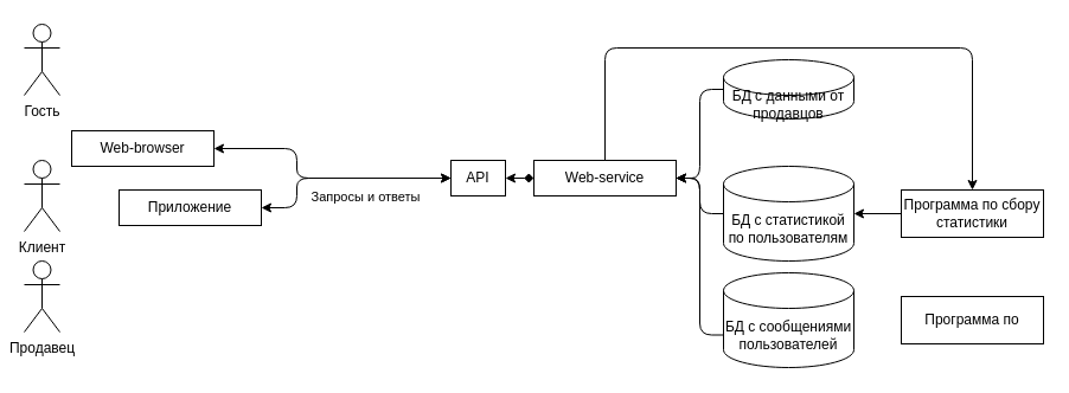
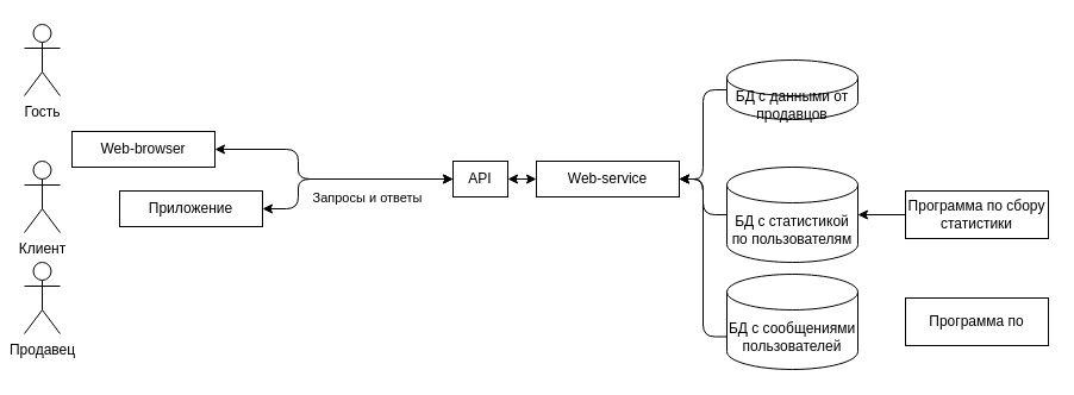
  <mxCell id="0" />
  <mxCell id="1" parent="0" />
  <mxCell id="2" value="Гость" style="shape=umlActor;verticalLabelPosition=bottom;verticalAlign=top;html=1;outlineConnect=0;" vertex="1" parent="1"><mxGeometry x="20" y="20" width="30" height="60" as="geometry" /></mxCell>
  <mxCell id="3" value="Клиент" style="shape=umlActor;verticalLabelPosition=bottom;verticalAlign=top;html=1;outlineConnect=0;" vertex="1" parent="1"><mxGeometry x="20" y="135" width="30" height="60" as="geometry" /></mxCell>
  <mxCell id="4" value="Продавец" style="shape=umlActor;verticalLabelPosition=bottom;verticalAlign=top;html=1;outlineConnect=0;" vertex="1" parent="1"><mxGeometry x="20" y="220" width="30" height="60" as="geometry" /></mxCell>
  <mxCell id="5" value="Web-browser" style="rounded=0;whiteSpace=wrap;html=1;" vertex="1" parent="1"><mxGeometry x="60" y="110" width="120" height="30" as="geometry" /></mxCell>
  <mxCell id="6" value="Приложение" style="rounded=0;whiteSpace=wrap;html=1;" vertex="1" parent="1"><mxGeometry x="100" y="160" width="120" height="30" as="geometry" /></mxCell>
- <mxCell id="7" style="edgeStyle=orthogonalEdgeStyle;rounded=1;orthogonalLoop=1;jettySize=auto;html=1;exitX=0.5;exitY=0;exitDx=0;exitDy=0;entryX=0.5;entryY=0;entryDx=0;entryDy=0;" edge="1" parent="1" source="8" target="20"><mxGeometry relative="1" as="geometry"><Array as="points"><mxPoint x="510" y="40" /><mxPoint x="820" y="40" /></Array></mxGeometry></mxCell>
  <mxCell id="8" value="Web-service" style="rounded=0;whiteSpace=wrap;html=1;" vertex="1" parent="1"><mxGeometry x="450" y="135" width="120" height="30" as="geometry" /></mxCell>
  <mxCell id="9" value="API" style="rounded=0;whiteSpace=wrap;html=1;" vertex="1" parent="1"><mxGeometry x="380" y="135" width="46" height="30" as="geometry" /></mxCell>
  <mxCell id="10" value="" style="endArrow=classic;startArrow=classic;html=1;rounded=1;entryX=0;entryY=0.5;entryDx=0;entryDy=0;exitX=1;exitY=0.5;exitDx=0;exitDy=0;edgeStyle=orthogonalEdgeStyle;" edge="1" parent="1" source="5" target="9"><mxGeometry width="50" height="50" relative="1" as="geometry"><mxPoint x="250" y="100" as="sourcePoint" /><mxPoint x="300" y="50" as="targetPoint" /><Array as="points"><mxPoint x="250" y="125" /><mxPoint x="250" y="150" /></Array></mxGeometry></mxCell>
  <mxCell id="11" value="" style="endArrow=classic;startArrow=classic;html=1;rounded=1;exitX=1;exitY=0.5;exitDx=0;exitDy=0;entryX=0;entryY=0.5;entryDx=0;entryDy=0;edgeStyle=orthogonalEdgeStyle;" edge="1" parent="1" source="6" target="9"><mxGeometry width="50" height="50" relative="1" as="geometry"><mxPoint x="250" y="100" as="sourcePoint" /><mxPoint x="270" y="140" as="targetPoint" /><Array as="points"><mxPoint x="250" y="175" /><mxPoint x="250" y="150" /></Array></mxGeometry></mxCell>
  <mxCell id="12" value="Запросы и ответы" style="edgeLabel;html=1;align=center;verticalAlign=middle;resizable=0;points=[];" vertex="1" connectable="0" parent="11"><mxGeometry x="0.554" y="1" relative="1" as="geometry"><mxPoint x="-32" y="16" as="offset" /></mxGeometry></mxCell>
- <mxCell id="13" value="" style="endArrow=diamond;startArrow=classic;html=1;rounded=1;entryX=0;entryY=0.5;entryDx=0;entryDy=0;exitX=1;exitY=0.5;exitDx=0;exitDy=0;edgeStyle=orthogonalEdgeStyle;" edge="1" parent="1" source="9" target="8"><mxGeometry width="50" height="50" relative="1" as="geometry"><mxPoint x="346" y="195" as="sourcePoint" /><mxPoint x="396" y="145" as="targetPoint" /></mxGeometry></mxCell>
+ <mxCell id="13" value="" style="endArrow=classic;startArrow=classic;html=1;rounded=1;entryX=0;entryY=0.5;entryDx=0;entryDy=0;exitX=1;exitY=0.5;exitDx=0;exitDy=0;edgeStyle=orthogonalEdgeStyle;" edge="1" parent="1" source="9" target="8"><mxGeometry width="50" height="50" relative="1" as="geometry"><mxPoint x="346" y="195" as="sourcePoint" /><mxPoint x="396" y="145" as="targetPoint" /></mxGeometry></mxCell>
  <mxCell id="14" value="БД с данными от продавцов" style="shape=cylinder3;whiteSpace=wrap;html=1;boundedLbl=1;backgroundOutline=1;size=15;" vertex="1" parent="1"><mxGeometry x="610" y="50" width="110" height="50" as="geometry" /></mxCell>
  <mxCell id="15" value="БД с статистикой по пользователям" style="shape=cylinder3;whiteSpace=wrap;html=1;boundedLbl=1;backgroundOutline=1;size=15;" vertex="1" parent="1"><mxGeometry x="610" y="140" width="110" height="80" as="geometry" /></mxCell>
  <mxCell id="16" value="БД с сообщениями пользователей" style="shape=cylinder3;whiteSpace=wrap;html=1;boundedLbl=1;backgroundOutline=1;size=15;" vertex="1" parent="1"><mxGeometry x="610" y="230" width="110" height="80" as="geometry" /></mxCell>
  <mxCell id="17" value="" style="endArrow=classic;html=1;rounded=1;exitX=0;exitY=0.5;exitDx=0;exitDy=0;exitPerimeter=0;entryX=1;entryY=0.5;entryDx=0;entryDy=0;edgeStyle=orthogonalEdgeStyle;" edge="1" parent="1" source="14" target="8"><mxGeometry width="50" height="50" relative="1" as="geometry"><mxPoint x="430" y="230" as="sourcePoint" /><mxPoint x="480" y="180" as="targetPoint" /></mxGeometry></mxCell>
  <mxCell id="18" value="" style="endArrow=classic;html=1;rounded=1;exitX=0;exitY=0.5;exitDx=0;exitDy=0;exitPerimeter=0;entryX=1;entryY=0.5;entryDx=0;entryDy=0;edgeStyle=orthogonalEdgeStyle;" edge="1" parent="1" source="15" target="8"><mxGeometry width="50" height="50" relative="1" as="geometry"><mxPoint x="620" y="100" as="sourcePoint" /><mxPoint x="580" y="160" as="targetPoint" /></mxGeometry></mxCell>
  <mxCell id="19" value="" style="endArrow=open;html=1;rounded=1;exitX=0;exitY=0;exitDx=0;exitDy=52.5;exitPerimeter=0;entryX=1;entryY=0.5;entryDx=0;entryDy=0;edgeStyle=orthogonalEdgeStyle;" edge="1" parent="1" source="16" target="8"><mxGeometry width="50" height="50" relative="1" as="geometry"><mxPoint x="610" y="210" as="sourcePoint" /><mxPoint x="570" y="180" as="targetPoint" /><Array as="points"><mxPoint x="590" y="282" /><mxPoint x="590" y="150" /></Array></mxGeometry></mxCell>
  <mxCell id="20" value="Программа по сбору статистики" style="rounded=0;whiteSpace=wrap;html=1;" vertex="1" parent="1"><mxGeometry x="760" y="160" width="120" height="40" as="geometry" /></mxCell>
  <mxCell id="21" value="" style="endArrow=classic;html=1;rounded=1;entryX=1;entryY=0.5;entryDx=0;entryDy=0;entryPerimeter=0;exitX=0;exitY=0.5;exitDx=0;exitDy=0;edgeStyle=orthogonalEdgeStyle;" edge="1" parent="1" source="20" target="15"><mxGeometry width="50" height="50" relative="1" as="geometry"><mxPoint x="680" y="200" as="sourcePoint" /><mxPoint x="730" y="150" as="targetPoint" /></mxGeometry></mxCell>
  <mxCell id="22" value="Программа по" style="rounded=0;whiteSpace=wrap;html=1;" vertex="1" parent="1"><mxGeometry x="760" y="250" width="120" height="40" as="geometry" /></mxCell>
